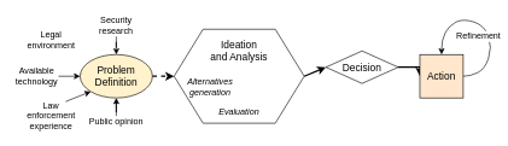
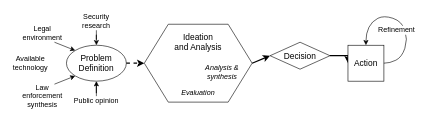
  <mxCell id="0" />
  <mxCell id="1" parent="0" />
- <mxCell id="2" value="Problem&lt;br&gt;Definition" style="ellipse;whiteSpace=wrap;html=1;fontSize=14;fillColor=#fff2cc;" parent="1" vertex="1"><mxGeometry x="110" y="75" width="100" height="60" as="geometry" /></mxCell>
+ <mxCell id="2" value="Problem&lt;br&gt;Definition" style="ellipse;whiteSpace=wrap;html=1;fontSize=14;" parent="1" vertex="1"><mxGeometry x="110" y="75" width="100" height="60" as="geometry" /></mxCell>
  <mxCell id="3" style="edgeStyle=orthogonalEdgeStyle;rounded=0;orthogonalLoop=1;jettySize=auto;html=1;exitX=1;exitY=0.5;exitDx=0;exitDy=0;entryX=0;entryY=0.5;entryDx=0;entryDy=0;strokeWidth=2;fontSize=14;" parent="1" source="4" target="5" edge="1"><mxGeometry relative="1" as="geometry" /></mxCell>
  <mxCell id="4" value="&lt;font style=&quot;font-size: 14px&quot;&gt;Decision&lt;/font&gt;" style="rhombus;whiteSpace=wrap;html=1;fontSize=16;" parent="1" vertex="1"><mxGeometry x="450" y="70" width="100" height="45" as="geometry" /></mxCell>
- <mxCell id="5" value="Action" style="whiteSpace=wrap;html=1;fontSize=14;aspect=fixed;fillColor=#ffe6cc;" parent="1" vertex="1"><mxGeometry x="580" y="75" width="60" height="60" as="geometry" /></mxCell>
+ <mxCell id="5" value="Action" style="whiteSpace=wrap;html=1;fontSize=14;aspect=fixed;" parent="1" vertex="1"><mxGeometry x="580" y="75" width="60" height="60" as="geometry" /></mxCell>
  <mxCell id="6" value="Ideation&lt;br&gt;and Analysis" style="shape=hexagon;perimeter=hexagonPerimeter2;whiteSpace=wrap;html=1;fixedSize=1;fontSize=14;size=40;verticalAlign=top;spacingTop=7;" parent="1" vertex="1"><mxGeometry x="240" y="40" width="180" height="130" as="geometry" /></mxCell>
  <mxCell id="7" value="" style="endArrow=classic;html=1;fontSize=14;exitX=1;exitY=0.5;exitDx=0;exitDy=0;entryX=0;entryY=0.5;entryDx=0;entryDy=0;strokeWidth=2;fontStyle=2" parent="1" source="6" target="4" edge="1"><mxGeometry width="50" height="50" relative="1" as="geometry"><mxPoint x="200" y="120" as="sourcePoint" /><mxPoint x="260" y="120" as="targetPoint" /></mxGeometry></mxCell>
- <mxCell id="9" value="Alternatives generation" style="text;html=1;strokeColor=none;fillColor=none;align=center;verticalAlign=middle;whiteSpace=wrap;rounded=0;fontSize=12;fontStyle=2" parent="1" vertex="1"><mxGeometry x="250" y="105" width="80" height="30" as="geometry" /></mxCell>
+ <mxCell id="8" value="Analysis &amp;amp; synthesis" style="text;html=1;strokeColor=none;fillColor=none;align=center;verticalAlign=middle;whiteSpace=wrap;rounded=0;fontSize=12;fontStyle=2" parent="1" vertex="1"><mxGeometry x="330" y="105" width="80" height="30" as="geometry" /></mxCell>
  <mxCell id="10" style="edgeStyle=orthogonalEdgeStyle;rounded=1;orthogonalLoop=1;jettySize=auto;html=1;entryX=0.5;entryY=0;entryDx=0;entryDy=0;strokeWidth=1;fontSize=12;" parent="1" source="11" target="2" edge="1"><mxGeometry relative="1" as="geometry" /></mxCell>
  <mxCell id="11" value="Security research" style="text;html=1;strokeColor=none;fillColor=none;align=center;verticalAlign=middle;whiteSpace=wrap;rounded=0;fontSize=12;" parent="1" vertex="1"><mxGeometry x="120" y="20" width="80" height="30" as="geometry" /></mxCell>
  <mxCell id="12" value="Legal environment" style="text;html=1;strokeColor=none;fillColor=none;align=center;verticalAlign=middle;whiteSpace=wrap;rounded=0;fontSize=12;" parent="1" vertex="1"><mxGeometry x="30" y="40" width="80" height="30" as="geometry" /></mxCell>
  <mxCell id="13" value="Available technology" style="text;html=1;strokeColor=none;fillColor=none;align=center;verticalAlign=middle;whiteSpace=wrap;rounded=0;fontSize=12;" parent="1" vertex="1"><mxGeometry x="20" y="90" width="60" height="30" as="geometry" /></mxCell>
- <mxCell id="14" value="Law enforcement experience" style="text;html=1;strokeColor=none;fillColor=none;align=center;verticalAlign=middle;whiteSpace=wrap;rounded=0;fontSize=12;" parent="1" vertex="1"><mxGeometry x="30" y="140" width="80" height="40" as="geometry" /></mxCell>
+ <mxCell id="14" value="Law enforcement synthesis" style="text;html=1;strokeColor=none;fillColor=none;align=center;verticalAlign=middle;whiteSpace=wrap;rounded=0;fontSize=12;" parent="1" vertex="1"><mxGeometry x="30" y="140" width="80" height="40" as="geometry" /></mxCell>
  <mxCell id="15" value="" style="endArrow=classic;html=1;strokeWidth=1;fontSize=12;exitX=0.75;exitY=0;exitDx=0;exitDy=0;entryX=0;entryY=1;entryDx=0;entryDy=0;" parent="1" source="14" target="2" edge="1"><mxGeometry width="50" height="50" relative="1" as="geometry"><mxPoint x="290" y="70" as="sourcePoint" /><mxPoint x="340" y="20" as="targetPoint" /></mxGeometry></mxCell>
- <mxCell id="16" value="" style="endArrow=classic;html=1;strokeWidth=1;fontSize=12;exitX=1;exitY=0.5;exitDx=0;exitDy=0;entryX=0;entryY=0.5;entryDx=0;entryDy=0;" parent="1" source="13" target="2" edge="1"><mxGeometry width="50" height="50" relative="1" as="geometry"><mxPoint x="290" y="70" as="sourcePoint" /><mxPoint x="340" y="20" as="targetPoint" /></mxGeometry></mxCell>
+ <mxCell id="17" value="" style="endArrow=classic;html=1;strokeWidth=1;fontSize=12;exitX=0.75;exitY=1;exitDx=0;exitDy=0;entryX=0;entryY=0;entryDx=0;entryDy=0;" parent="1" source="12" target="2" edge="1"><mxGeometry width="50" height="50" relative="1" as="geometry"><mxPoint x="290" y="70" as="sourcePoint" /><mxPoint x="340" y="20" as="targetPoint" /></mxGeometry></mxCell>
  <mxCell id="18" value="" style="endArrow=classic;html=1;fontSize=14;exitX=1;exitY=0.5;exitDx=0;exitDy=0;entryX=0;entryY=0.5;entryDx=0;entryDy=0;strokeWidth=2;dashed=1;" edge="1" parent="1" source="2" target="6"><mxGeometry width="50" height="50" relative="1" as="geometry"><mxPoint x="440" y="120" as="sourcePoint" /><mxPoint x="470" y="120" as="targetPoint" /></mxGeometry></mxCell>
  <mxCell id="19" style="edgeStyle=orthogonalEdgeStyle;rounded=0;orthogonalLoop=1;jettySize=auto;html=1;entryX=0.5;entryY=1;entryDx=0;entryDy=0;startArrow=none;startFill=0;endArrow=classic;endFill=1;" edge="1" parent="1" source="20" target="2"><mxGeometry relative="1" as="geometry" /></mxCell>
  <mxCell id="20" value="Public opinion" style="text;html=1;strokeColor=none;fillColor=none;align=center;verticalAlign=middle;whiteSpace=wrap;rounded=0;fontSize=12;" vertex="1" parent="1"><mxGeometry x="120" y="160" width="80" height="15" as="geometry" /></mxCell>
  <mxCell id="21" value="Evaluation" style="text;html=1;strokeColor=none;fillColor=none;align=center;verticalAlign=middle;whiteSpace=wrap;rounded=0;fontSize=12;fontStyle=2" vertex="1" parent="1"><mxGeometry x="295" y="140" width="70" height="30" as="geometry" /></mxCell>
  <mxCell id="22" value="" style="endArrow=classic;html=1;exitX=1;exitY=0.5;exitDx=0;exitDy=0;entryX=0.5;entryY=0;entryDx=0;entryDy=0;curved=1;" edge="1" parent="1" source="5" target="5"><mxGeometry width="50" height="50" relative="1" as="geometry"><mxPoint x="660" y="145" as="sourcePoint" /><mxPoint x="710" y="95" as="targetPoint" /><Array as="points"><mxPoint x="650" y="105" /><mxPoint x="670" y="95" /><mxPoint x="680" y="65" /><mxPoint x="670" y="35" /><mxPoint x="640" y="25" /><mxPoint x="620" y="35" /><mxPoint x="610" y="55" /></Array></mxGeometry></mxCell>
  <mxCell id="23" value="&lt;font style=&quot;font-size: 12px&quot;&gt;Refinement&lt;/font&gt;" style="edgeLabel;html=1;align=center;verticalAlign=middle;resizable=0;points=[];" vertex="1" connectable="0" parent="22"><mxGeometry x="-0.096" relative="1" as="geometry"><mxPoint x="-12.59" y="6.37" as="offset" /></mxGeometry></mxCell>
